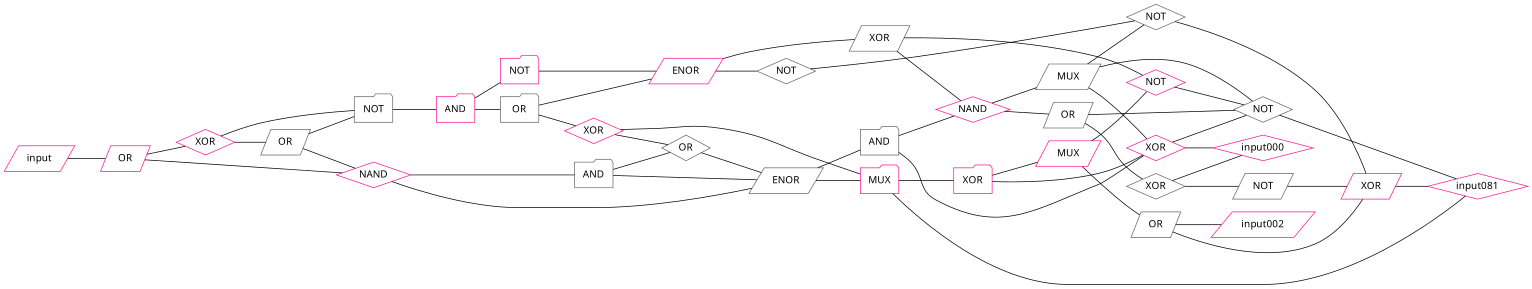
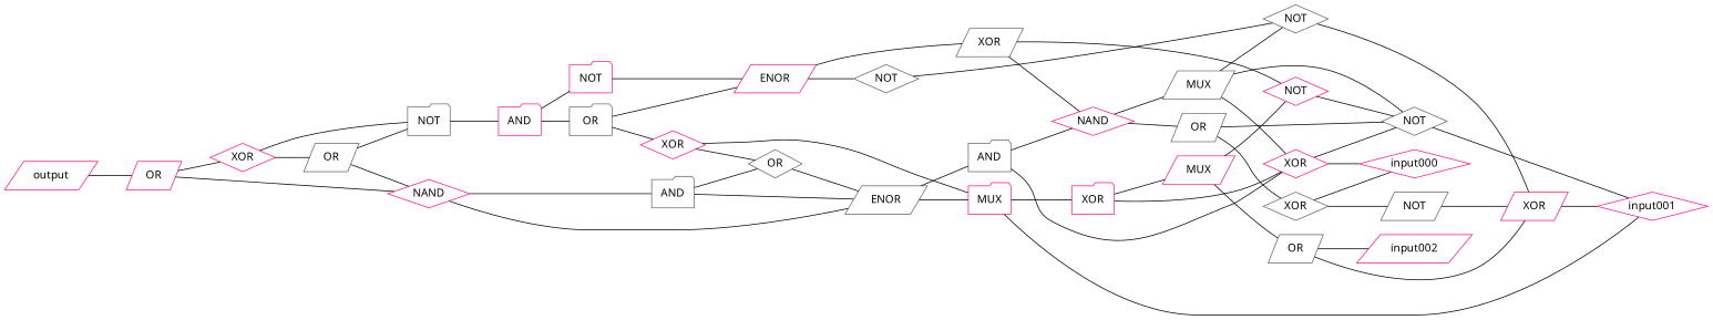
  graph {
    rankdir=LR
    node [color=deeppink fontname=junkyard shape=parallelogram]
    n1 [label=OR]
-   output [label=input]
+   output
    n3 [label=NAND shape=diamond]
    n4 [label=XOR shape=diamond]
    n5 [label=XOR]
-   input001 [shape=diamond label=input081]
+   input001 [shape=diamond]
    n7 [color=gray40 label=OR]
    input002
    n9 [color=gray40 label=NOT shape=diamond]
    n10 [color=gray40 label=NOT]
    n11 [color=gray40 label=NOT shape=diamond]
    n12 [color=gray40 label=XOR shape=diamond]
    input000 [shape=diamond]
    n14 [label=NOT shape=diamond]
    n15 [label=XOR shape=diamond]
    n16 [label=MUX]
    n17 [color=gray40 label=MUX]
    n18 [label=XOR shape=folder]
    n19 [color=gray40 label=OR]
    n20 [color=gray40 label=NOT shape=diamond]
    n21 [label=MUX shape=folder]
    n22 [label=NAND shape=diamond]
    n23 [color=gray40 label=XOR]
    n24 [color=gray40 label=AND shape=folder]
    n25 [label=ENOR]
    n26 [label=NOT shape=folder]
    n27 [color=gray40 label=ENOR]
    n28 [color=gray40 label=OR shape=diamond]
    n29 [color=gray40 label=AND shape=folder]
    n30 [label=XOR shape=diamond]
    n31 [color=gray40 label=OR shape=folder]
    n32 [label=AND shape=folder]
    n33 [color=gray40 label=NOT shape=folder]
    n34 [color=gray40 label=OR]
    n1 -- n3
    n1 -- n4
    output -- n1
    n3 -- n27
    n3 -- n29
    n4 -- n33
    n4 -- n34
    n5 -- input001
    n7 -- n5
    n7 -- input002
    n9 -- n5
    n10 -- n5
    n11 -- input001
    n12 -- n10
    n12 -- input000
    n14 -- n11
    n15 -- n11
    n15 -- input000
    n16 -- n7
    n16 -- n14
    n17 -- n9
    n17 -- n11
    n17 -- n15
    n18 -- n15
    n18 -- n16
    n19 -- n11
    n19 -- n12
    n20 -- n9
    n21 -- input001
    n21 -- n18
    n22 -- n17
    n22 -- n19
    n23 -- n14
    n23 -- n22
    n24 -- n15
    n24 -- n22
    n25 -- n20
    n25 -- n23
    n26 -- n25
    n27 -- n21
    n27 -- n24
    n28 -- n27
    n29 -- n27
    n29 -- n28
    n30 -- n21
    n30 -- n28
    n31 -- n25
    n31 -- n30
    n32 -- n26
    n32 -- n31
    n33 -- n32
    n34 -- n3
    n34 -- n33
  }
